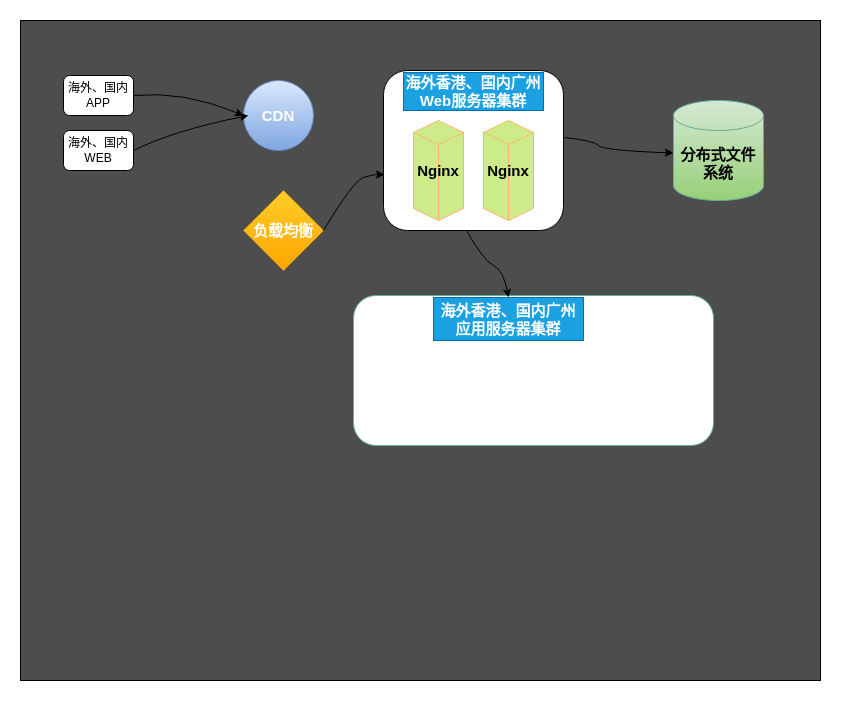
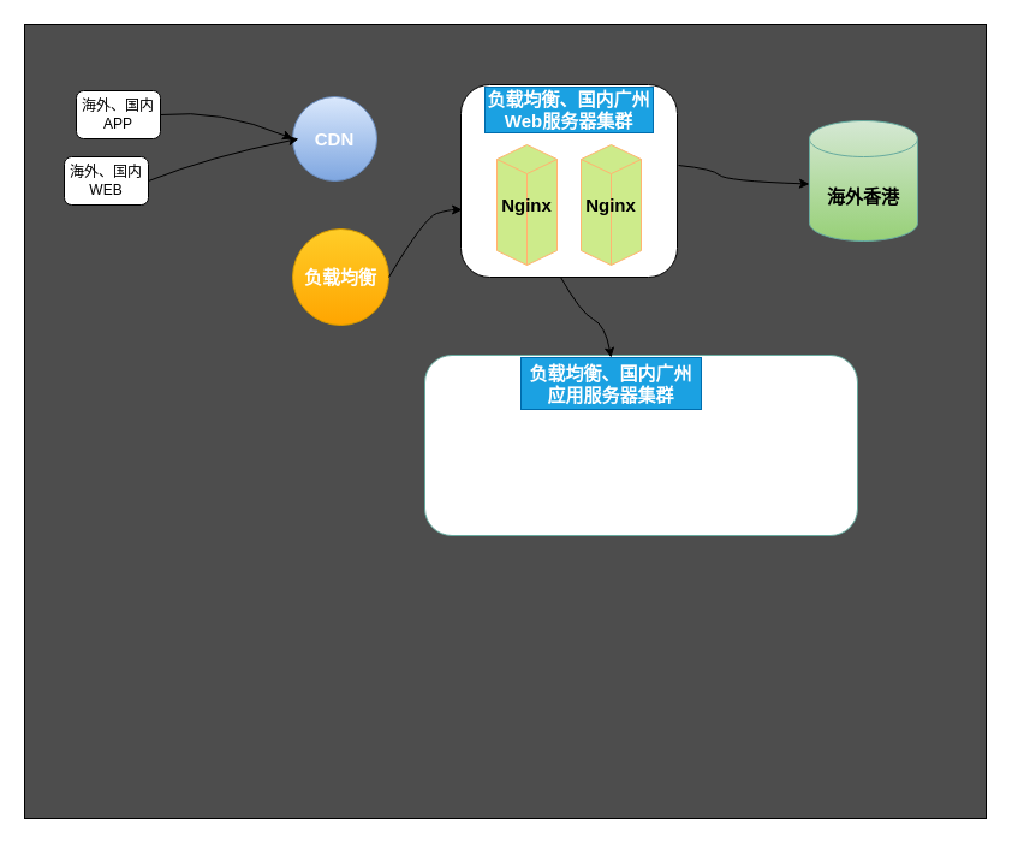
  <mxCell id="0" />
  <mxCell id="1" parent="0" />
  <mxCell id="2" value="" style="rounded=0;whiteSpace=wrap;html=1;fillColor=#4D4D4D;" vertex="1" parent="1"><mxGeometry x="20" y="20" width="800" height="660" as="geometry" /></mxCell>
  <mxCell id="3" value="海外、国内APP" style="rounded=1;whiteSpace=wrap;html=1;" vertex="1" parent="1"><mxGeometry x="63" y="75" width="70" height="40" as="geometry" /></mxCell>
- <mxCell id="4" value="海外、国内WEB" style="rounded=1;whiteSpace=wrap;html=1;" vertex="1" parent="1"><mxGeometry x="63" y="130" width="70" height="40" as="geometry" /></mxCell>
+ <mxCell id="4" value="海外、国内WEB" style="rounded=1;whiteSpace=wrap;html=1;" vertex="1" parent="1"><mxGeometry x="53" y="130" width="70" height="40" as="geometry" /></mxCell>
  <mxCell id="5" value="" style="verticalLabelPosition=bottom;verticalAlign=top;html=1;shape=mxgraph.flowchart.on-page_reference;fillColor=#dae8fc;gradientColor=#7ea6e0;strokeColor=#6c8ebf;" vertex="1" parent="1"><mxGeometry x="243" y="80" width="70" height="70" as="geometry" /></mxCell>
- <mxCell id="6" value="&lt;font size=&quot;1&quot; color=&quot;#ffffff&quot;&gt;&lt;b style=&quot;font-size: 15px;&quot;&gt;负载均衡&lt;/b&gt;&lt;/font&gt;" style="rhombus;whiteSpace=wrap;html=1;fillColor=#ffcd28;gradientColor=#ffa500;strokeColor=#d79b00;" vertex="1" parent="1"><mxGeometry x="243" y="190" width="80" height="80" as="geometry" /></mxCell>
+ <mxCell id="6" value="&lt;font size=&quot;1&quot; color=&quot;#ffffff&quot;&gt;&lt;b style=&quot;font-size: 15px;&quot;&gt;负载均衡&lt;/b&gt;&lt;/font&gt;" style="ellipse;whiteSpace=wrap;html=1;fillColor=#ffcd28;gradientColor=#ffa500;strokeColor=#d79b00;" vertex="1" parent="1"><mxGeometry x="243" y="190" width="80" height="80" as="geometry" /></mxCell>
  <mxCell id="7" value="" style="curved=1;endArrow=classic;html=1;rounded=0;fontColor=#FFFFFF;entryX=0;entryY=0.5;entryDx=0;entryDy=0;entryPerimeter=0;exitX=1;exitY=0.5;exitDx=0;exitDy=0;" edge="1" parent="1" source="3" target="5"><mxGeometry width="50" height="50" relative="1" as="geometry"><mxPoint x="143" y="100" as="sourcePoint" /><mxPoint x="193" y="50" as="targetPoint" /><Array as="points"><mxPoint x="183" y="90" /></Array></mxGeometry></mxCell>
  <mxCell id="8" value="&lt;b&gt;&lt;font style=&quot;font-size: 15px;&quot;&gt;CDN&lt;/font&gt;&lt;/b&gt;" style="text;html=1;strokeColor=none;fillColor=none;align=center;verticalAlign=middle;whiteSpace=wrap;rounded=0;fontColor=#FFFFFF;" vertex="1" parent="1"><mxGeometry x="248" y="100" width="60" height="30" as="geometry" /></mxCell>
  <mxCell id="9" value="" style="rounded=1;whiteSpace=wrap;html=1;fontColor=#FFFFFF;fillColor=#FFFFFF;" vertex="1" parent="1"><mxGeometry x="383" y="70" width="180" height="160" as="geometry" /></mxCell>
  <mxCell id="10" value="Text" style="text;html=1;strokeColor=none;fillColor=none;align=center;verticalAlign=middle;whiteSpace=wrap;rounded=0;fontColor=#FFFFFF;" vertex="1" parent="1"><mxGeometry x="443" y="90" width="60" height="30" as="geometry" /></mxCell>
- <mxCell id="11" value="&lt;font style=&quot;font-size: 15px;&quot;&gt;海外香港、国内广州Web服务器集群&lt;/font&gt;" style="text;html=1;strokeColor=#006EAF;fillColor=#1ba1e2;align=center;verticalAlign=middle;whiteSpace=wrap;rounded=0;fontColor=#ffffff;fontStyle=1" vertex="1" parent="1"><mxGeometry x="403" y="72" width="140" height="38" as="geometry" /></mxCell>
+ <mxCell id="11" value="&lt;font style=&quot;font-size: 15px;&quot;&gt;负载均衡、国内广州Web服务器集群&lt;/font&gt;" style="text;html=1;strokeColor=#006EAF;fillColor=#1ba1e2;align=center;verticalAlign=middle;whiteSpace=wrap;rounded=0;fontColor=#ffffff;fontStyle=1" vertex="1" parent="1"><mxGeometry x="403" y="72" width="140" height="38" as="geometry" /></mxCell>
  <mxCell id="12" value="" style="curved=1;endArrow=classic;html=1;rounded=0;fontColor=#000000;entryX=0.006;entryY=0.65;entryDx=0;entryDy=0;entryPerimeter=0;exitX=1;exitY=0.5;exitDx=0;exitDy=0;" edge="1" parent="1" source="6" target="9"><mxGeometry width="50" height="50" relative="1" as="geometry"><mxPoint x="333" y="230" as="sourcePoint" /><mxPoint x="373" y="180" as="targetPoint" /><Array as="points"><mxPoint x="353" y="180" /><mxPoint x="373" y="174" /></Array></mxGeometry></mxCell>
  <mxCell id="13" value="Nginx" style="html=1;whiteSpace=wrap;shape=isoCube2;backgroundOutline=1;isoAngle=15;fontSize=15;fillColor=#cdeb8b;strokeColor=#FFB570;fontStyle=1" vertex="1" parent="1"><mxGeometry x="413" y="120" width="50" height="100" as="geometry" /></mxCell>
  <mxCell id="14" value="Nginx" style="html=1;whiteSpace=wrap;shape=isoCube2;backgroundOutline=1;isoAngle=15;fontSize=15;fillColor=#cdeb8b;strokeColor=#FFB570;fontStyle=1" vertex="1" parent="1"><mxGeometry x="483" y="120" width="50" height="100" as="geometry" /></mxCell>
  <mxCell id="15" value="" style="curved=1;endArrow=classic;html=1;rounded=0;fontSize=15;fontColor=#000000;exitX=1;exitY=0.5;exitDx=0;exitDy=0;entryX=0;entryY=0.5;entryDx=0;entryDy=0;" edge="1" parent="1" source="4" target="8"><mxGeometry width="50" height="50" relative="1" as="geometry"><mxPoint x="173" y="170" as="sourcePoint" /><mxPoint x="223" y="120" as="targetPoint" /><Array as="points"><mxPoint x="173" y="130" /></Array></mxGeometry></mxCell>
- <mxCell id="16" value="分布式文件系统" style="shape=cylinder3;whiteSpace=wrap;html=1;boundedLbl=1;backgroundOutline=1;size=15;fontSize=15;fillColor=#d5e8d4;strokeColor=#67AB9F;gradientColor=#97d077;fontStyle=1" vertex="1" parent="1"><mxGeometry x="673" y="100" width="90" height="100" as="geometry" /></mxCell>
+ <mxCell id="16" value="海外香港" style="shape=cylinder3;whiteSpace=wrap;html=1;boundedLbl=1;backgroundOutline=1;size=15;fontSize=15;fillColor=#d5e8d4;strokeColor=#67AB9F;gradientColor=#97d077;fontStyle=1" vertex="1" parent="1"><mxGeometry x="673" y="100" width="90" height="100" as="geometry" /></mxCell>
  <mxCell id="17" value="" style="curved=1;endArrow=classic;html=1;rounded=0;fontSize=15;fontColor=#000000;exitX=1.006;exitY=0.419;exitDx=0;exitDy=0;exitPerimeter=0;entryX=0;entryY=0;entryDx=0;entryDy=52.5;entryPerimeter=0;" edge="1" parent="1" source="9" target="16"><mxGeometry width="50" height="50" relative="1" as="geometry"><mxPoint x="573" y="220" as="sourcePoint" /><mxPoint x="623" y="170" as="targetPoint" /><Array as="points"><mxPoint x="593" y="140" /><mxPoint x="603" y="150" /></Array></mxGeometry></mxCell>
  <mxCell id="18" value="" style="rounded=1;whiteSpace=wrap;html=1;strokeColor=#67AB9F;fontSize=15;fontColor=#000000;fillColor=#FFFFFF;" vertex="1" parent="1"><mxGeometry x="353" y="295" width="360" height="150" as="geometry" /></mxCell>
- <mxCell id="19" value="海外香港、国内广州应用服务器集群" style="text;html=1;strokeColor=#006EAF;fillColor=#1ba1e2;align=center;verticalAlign=middle;whiteSpace=wrap;rounded=0;fontSize=15;fontColor=#ffffff;fontStyle=1" vertex="1" parent="1"><mxGeometry x="433" y="297" width="150" height="43" as="geometry" /></mxCell>
+ <mxCell id="19" value="负载均衡、国内广州应用服务器集群" style="text;html=1;strokeColor=#006EAF;fillColor=#1ba1e2;align=center;verticalAlign=middle;whiteSpace=wrap;rounded=0;fontSize=15;fontColor=#ffffff;fontStyle=1" vertex="1" parent="1"><mxGeometry x="433" y="297" width="150" height="43" as="geometry" /></mxCell>
  <mxCell id="20" value="" style="curved=1;endArrow=classic;html=1;rounded=0;fontSize=15;fontColor=#000000;entryX=0.5;entryY=0;entryDx=0;entryDy=0;exitX=0.461;exitY=1;exitDx=0;exitDy=0;exitPerimeter=0;" edge="1" parent="1" source="9" target="19"><mxGeometry width="50" height="50" relative="1" as="geometry"><mxPoint x="423" y="290" as="sourcePoint" /><mxPoint x="473" y="240" as="targetPoint" /><Array as="points"><mxPoint x="483" y="260" /><mxPoint x="503" y="270" /></Array></mxGeometry></mxCell>
